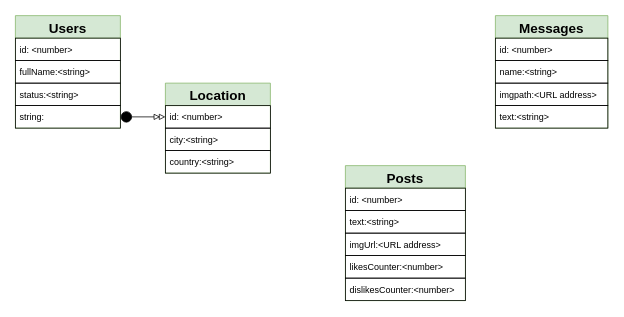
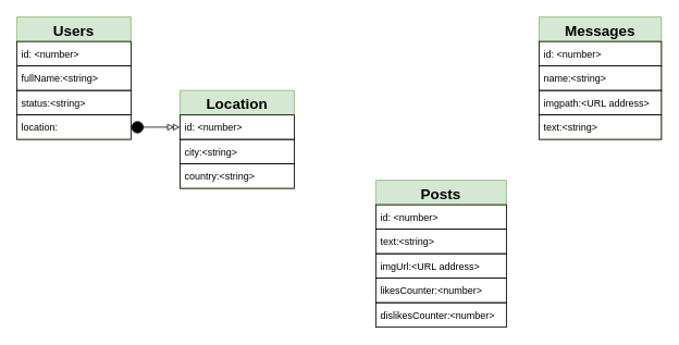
  <mxCell id="0" />
  <mxCell id="1" parent="0" />
  <mxCell id="2" value="Users" style="swimlane;fontStyle=1;childLayout=stackLayout;horizontal=1;startSize=30;horizontalStack=0;resizeParent=1;resizeParentMax=0;resizeLast=0;collapsible=1;marginBottom=0;fontSize=18;fillColor=#d5e8d4;strokeColor=#82b366;" parent="1" vertex="1"><mxGeometry x="20" y="20" width="140" height="150" as="geometry"><mxRectangle x="1110" y="60" width="50" height="30" as="alternateBounds" /></mxGeometry></mxCell>
  <mxCell id="3" value="id: &lt;number&gt;" style="text;strokeColor=default;fillColor=none;align=left;verticalAlign=middle;spacingLeft=4;spacingRight=4;overflow=hidden;points=[[0,0.5],[1,0.5]];portConstraint=eastwest;rotatable=0;" parent="2" vertex="1"><mxGeometry y="30" width="140" height="30" as="geometry" /></mxCell>
  <mxCell id="4" value="fullName:&lt;string&gt;" style="text;strokeColor=default;fillColor=none;align=left;verticalAlign=middle;spacingLeft=4;spacingRight=4;overflow=hidden;points=[[0,0.5],[1,0.5]];portConstraint=eastwest;rotatable=0;" parent="2" vertex="1"><mxGeometry y="60" width="140" height="30" as="geometry" /></mxCell>
  <mxCell id="5" value="status:&lt;string&gt;" style="text;strokeColor=default;fillColor=none;align=left;verticalAlign=middle;spacingLeft=4;spacingRight=4;overflow=hidden;points=[[0,0.5],[1,0.5]];portConstraint=eastwest;rotatable=0;glass=0;" parent="2" vertex="1"><mxGeometry y="90" width="140" height="30" as="geometry" /></mxCell>
- <mxCell id="6" value="string:" style="text;strokeColor=default;fillColor=none;align=left;verticalAlign=middle;spacingLeft=4;spacingRight=4;overflow=hidden;points=[[0,0.5],[1,0.5]];portConstraint=eastwest;rotatable=0;" parent="2" vertex="1"><mxGeometry y="120" width="140" height="30" as="geometry" /></mxCell>
+ <mxCell id="6" value="location:" style="text;strokeColor=default;fillColor=none;align=left;verticalAlign=middle;spacingLeft=4;spacingRight=4;overflow=hidden;points=[[0,0.5],[1,0.5]];portConstraint=eastwest;rotatable=0;" parent="2" vertex="1"><mxGeometry y="120" width="140" height="30" as="geometry" /></mxCell>
  <mxCell id="7" value="Posts" style="swimlane;fontStyle=1;childLayout=stackLayout;horizontal=1;startSize=30;horizontalStack=0;resizeParent=1;resizeParentMax=0;resizeLast=0;collapsible=1;marginBottom=0;fontSize=18;fillColor=#d5e8d4;strokeColor=#82b366;" parent="1" vertex="1"><mxGeometry x="460" y="220" width="160" height="180" as="geometry"><mxRectangle x="1110" y="60" width="50" height="30" as="alternateBounds" /></mxGeometry></mxCell>
  <mxCell id="8" value="id: &lt;number&gt;" style="text;strokeColor=default;fillColor=none;align=left;verticalAlign=middle;spacingLeft=4;spacingRight=4;overflow=hidden;points=[[0,0.5],[1,0.5]];portConstraint=eastwest;rotatable=0;" parent="7" vertex="1"><mxGeometry y="30" width="160" height="30" as="geometry" /></mxCell>
  <mxCell id="9" value="text:&lt;string&gt;" style="text;strokeColor=default;fillColor=none;align=left;verticalAlign=middle;spacingLeft=4;spacingRight=4;overflow=hidden;points=[[0,0.5],[1,0.5]];portConstraint=eastwest;rotatable=0;" parent="7" vertex="1"><mxGeometry y="60" width="160" height="30" as="geometry" /></mxCell>
  <mxCell id="10" value="imgUrl:&lt;URL address&gt;" style="text;strokeColor=default;fillColor=none;align=left;verticalAlign=middle;spacingLeft=4;spacingRight=4;overflow=hidden;points=[[0,0.5],[1,0.5]];portConstraint=eastwest;rotatable=0;glass=0;" parent="7" vertex="1"><mxGeometry y="90" width="160" height="30" as="geometry" /></mxCell>
  <mxCell id="11" value="likesCounter:&lt;number&gt;" style="text;strokeColor=default;fillColor=none;align=left;verticalAlign=middle;spacingLeft=4;spacingRight=4;overflow=hidden;points=[[0,0.5],[1,0.5]];portConstraint=eastwest;rotatable=0;" parent="7" vertex="1"><mxGeometry y="120" width="160" height="30" as="geometry" /></mxCell>
  <mxCell id="12" value="dislikesCounter:&lt;number&gt;" style="text;strokeColor=default;fillColor=none;align=left;verticalAlign=middle;spacingLeft=4;spacingRight=4;overflow=hidden;points=[[0,0.5],[1,0.5]];portConstraint=eastwest;rotatable=0;" parent="7" vertex="1"><mxGeometry y="150" width="160" height="30" as="geometry" /></mxCell>
  <mxCell id="13" value="Messages" style="swimlane;fontStyle=1;childLayout=stackLayout;horizontal=1;startSize=30;horizontalStack=0;resizeParent=1;resizeParentMax=0;resizeLast=0;collapsible=1;marginBottom=0;fontSize=18;fillColor=#d5e8d4;strokeColor=#82b366;" parent="1" vertex="1"><mxGeometry x="660" y="20" width="150" height="150" as="geometry"><mxRectangle x="1110" y="60" width="50" height="30" as="alternateBounds" /></mxGeometry></mxCell>
  <mxCell id="14" value="id: &lt;number&gt;" style="text;strokeColor=default;fillColor=none;align=left;verticalAlign=middle;spacingLeft=4;spacingRight=4;overflow=hidden;points=[[0,0.5],[1,0.5]];portConstraint=eastwest;rotatable=0;" parent="13" vertex="1"><mxGeometry y="30" width="150" height="30" as="geometry" /></mxCell>
  <mxCell id="15" value="name:&lt;string&gt;" style="text;strokeColor=default;fillColor=none;align=left;verticalAlign=middle;spacingLeft=4;spacingRight=4;overflow=hidden;points=[[0,0.5],[1,0.5]];portConstraint=eastwest;rotatable=0;" parent="13" vertex="1"><mxGeometry y="60" width="150" height="30" as="geometry" /></mxCell>
  <mxCell id="16" value="imgpath:&lt;URL address&gt;" style="text;strokeColor=default;fillColor=none;align=left;verticalAlign=middle;spacingLeft=4;spacingRight=4;overflow=hidden;points=[[0,0.5],[1,0.5]];portConstraint=eastwest;rotatable=0;glass=0;" parent="13" vertex="1"><mxGeometry y="90" width="150" height="30" as="geometry" /></mxCell>
  <mxCell id="17" value="text:&lt;string&gt;" style="text;strokeColor=default;fillColor=none;align=left;verticalAlign=middle;spacingLeft=4;spacingRight=4;overflow=hidden;points=[[0,0.5],[1,0.5]];portConstraint=eastwest;rotatable=0;" parent="13" vertex="1"><mxGeometry y="120" width="150" height="30" as="geometry" /></mxCell>
  <mxCell id="18" value="Location" style="swimlane;fontStyle=1;childLayout=stackLayout;horizontal=1;startSize=30;horizontalStack=0;resizeParent=1;resizeParentMax=0;resizeLast=0;collapsible=1;marginBottom=0;fontSize=18;fillColor=#d5e8d4;strokeColor=#82b366;" vertex="1" parent="1"><mxGeometry x="220" y="110" width="140" height="120" as="geometry"><mxRectangle x="1110" y="60" width="50" height="30" as="alternateBounds" /></mxGeometry></mxCell>
  <mxCell id="19" value="id: &lt;number&gt;" style="text;strokeColor=default;fillColor=none;align=left;verticalAlign=middle;spacingLeft=4;spacingRight=4;overflow=hidden;points=[[0,0.5],[1,0.5]];portConstraint=eastwest;rotatable=0;" vertex="1" parent="18"><mxGeometry y="30" width="140" height="30" as="geometry" /></mxCell>
  <mxCell id="20" value="city:&lt;string&gt;" style="text;strokeColor=default;fillColor=none;align=left;verticalAlign=middle;spacingLeft=4;spacingRight=4;overflow=hidden;points=[[0,0.5],[1,0.5]];portConstraint=eastwest;rotatable=0;" vertex="1" parent="18"><mxGeometry y="60" width="140" height="30" as="geometry" /></mxCell>
  <mxCell id="21" value="country:&lt;string&gt;" style="text;strokeColor=default;fillColor=none;align=left;verticalAlign=middle;spacingLeft=4;spacingRight=4;overflow=hidden;points=[[0,0.5],[1,0.5]];portConstraint=eastwest;rotatable=0;glass=0;" vertex="1" parent="18"><mxGeometry y="90" width="140" height="30" as="geometry" /></mxCell>
  <mxCell id="22" style="edgeStyle=orthogonalEdgeStyle;rounded=0;orthogonalLoop=1;jettySize=auto;html=1;exitX=1;exitY=0.5;exitDx=0;exitDy=0;entryX=0;entryY=0.5;entryDx=0;entryDy=0;startArrow=circle;startFill=1;endArrow=doubleBlock;endFill=0;" edge="1" parent="1" source="6" target="19"><mxGeometry relative="1" as="geometry" /></mxCell>
